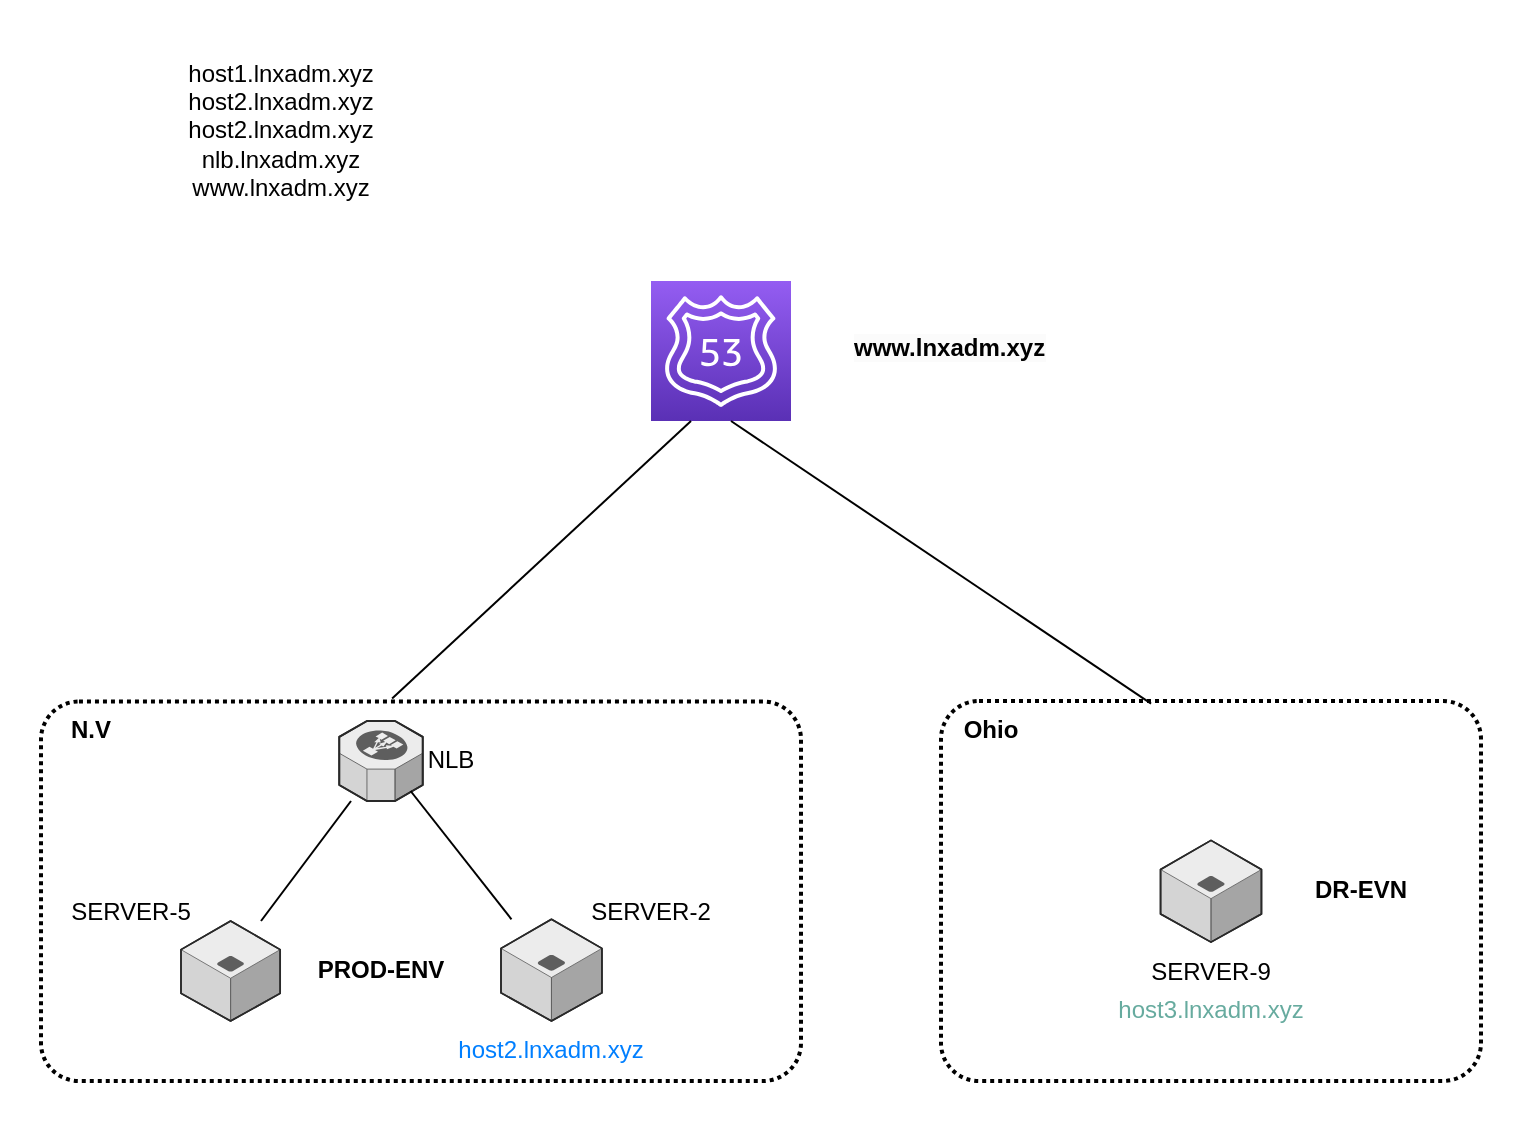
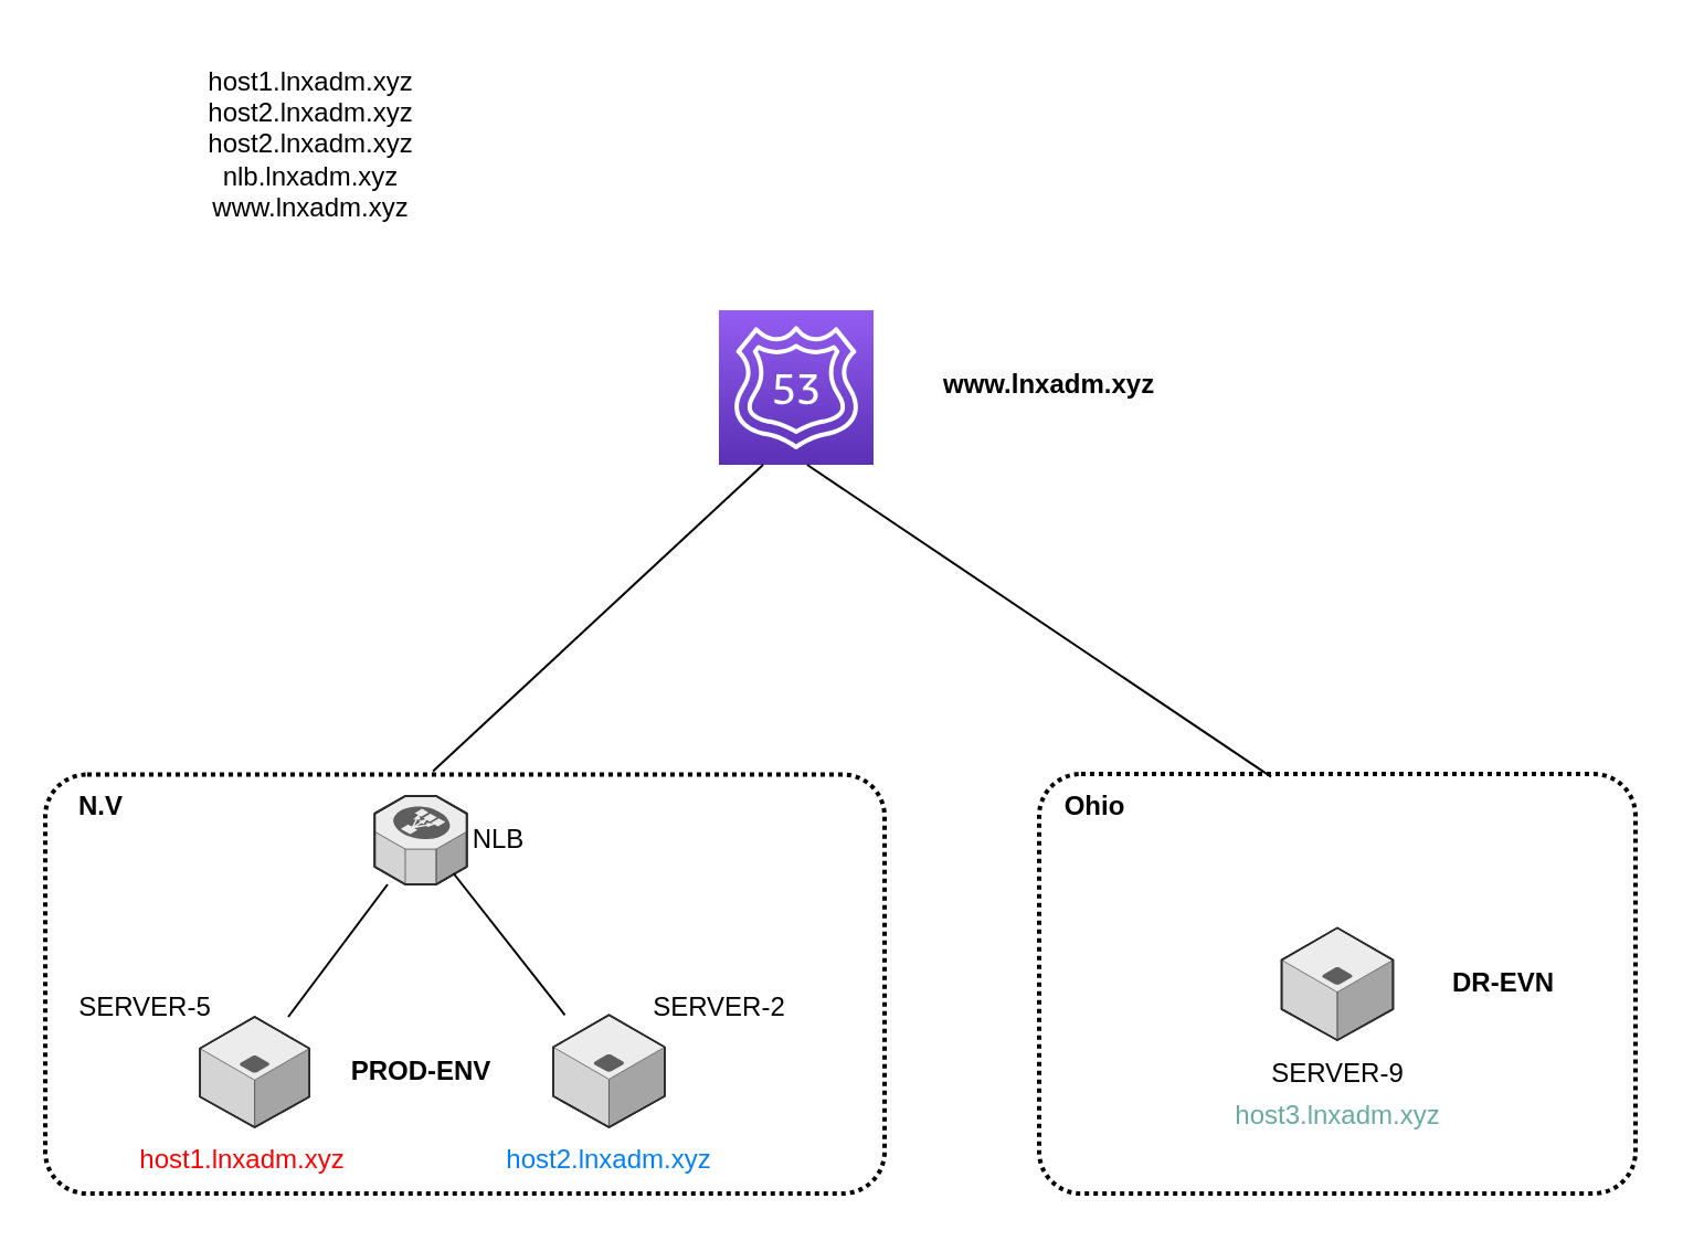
  <mxCell id="0" />
  <mxCell id="1" parent="0" />
  <mxCell id="2" value="" style="verticalLabelPosition=bottom;html=1;verticalAlign=top;strokeWidth=1;align=center;outlineConnect=0;dashed=0;outlineConnect=0;shape=mxgraph.aws3d.application_server;fillColor=#ECECEC;strokeColor=#5E5E5E;aspect=fixed;" vertex="1" parent="1"><mxGeometry x="90" y="460" width="49.6" height="50" as="geometry" /></mxCell>
  <mxCell id="3" value="" style="rounded=1;arcSize=10;dashed=1;fillColor=none;gradientColor=none;dashPattern=1 1;strokeWidth=2;" vertex="1" parent="1"><mxGeometry x="20" y="350.25" width="380" height="189.75" as="geometry" /></mxCell>
  <mxCell id="4" value="" style="verticalLabelPosition=bottom;html=1;verticalAlign=top;strokeWidth=1;align=center;outlineConnect=0;dashed=0;outlineConnect=0;shape=mxgraph.aws3d.application_server;fillColor=#ECECEC;strokeColor=#5E5E5E;aspect=fixed;" vertex="1" parent="1"><mxGeometry x="250" y="459.13" width="50.46" height="50.87" as="geometry" /></mxCell>
  <mxCell id="5" value="" style="rounded=1;arcSize=10;dashed=1;fillColor=none;gradientColor=none;dashPattern=1 1;strokeWidth=2;" vertex="1" parent="1"><mxGeometry x="470" y="350" width="270" height="190" as="geometry" /></mxCell>
  <mxCell id="6" value="" style="verticalLabelPosition=bottom;html=1;verticalAlign=top;strokeWidth=1;align=center;outlineConnect=0;dashed=0;outlineConnect=0;shape=mxgraph.aws3d.elasticLoadBalancing;fillColor=#ECECEC;strokeColor=#5E5E5E;aspect=fixed;" vertex="1" parent="1"><mxGeometry x="169.13" y="360" width="41.74" height="40" as="geometry" /></mxCell>
  <mxCell id="7" value="SERVER-5" style="text;html=1;align=center;verticalAlign=middle;resizable=0;points=[];autosize=1;strokeColor=none;fillColor=none;" vertex="1" parent="1"><mxGeometry x="25" y="440.56" width="80" height="30" as="geometry" /></mxCell>
  <mxCell id="8" value="SERVER-2" style="text;html=1;align=center;verticalAlign=middle;resizable=0;points=[];autosize=1;strokeColor=none;fillColor=none;" vertex="1" parent="1"><mxGeometry x="285" y="440.56" width="80" height="30" as="geometry" /></mxCell>
  <mxCell id="9" value="SERVER-9" style="text;html=1;align=center;verticalAlign=middle;resizable=0;points=[];autosize=1;strokeColor=none;fillColor=none;" vertex="1" parent="1"><mxGeometry x="565" y="470.56" width="80" height="30" as="geometry" /></mxCell>
  <mxCell id="10" value="" style="verticalLabelPosition=bottom;html=1;verticalAlign=top;strokeWidth=1;align=center;outlineConnect=0;dashed=0;outlineConnect=0;shape=mxgraph.aws3d.application_server;fillColor=#ECECEC;strokeColor=#5E5E5E;aspect=fixed;" vertex="1" parent="1"><mxGeometry x="579.77" y="419.69" width="50.46" height="50.87" as="geometry" /></mxCell>
  <mxCell id="11" value="NLB" style="text;html=1;align=center;verticalAlign=middle;resizable=0;points=[];autosize=1;strokeColor=none;fillColor=none;" vertex="1" parent="1"><mxGeometry x="200" y="365" width="50" height="30" as="geometry" /></mxCell>
  <mxCell id="12" value="" style="endArrow=none;html=1;rounded=0;" edge="1" parent="1" target="6"><mxGeometry width="50" height="50" relative="1" as="geometry"><mxPoint x="130" y="460" as="sourcePoint" /><mxPoint x="180" y="420" as="targetPoint" /></mxGeometry></mxCell>
  <mxCell id="13" value="" style="endArrow=none;html=1;rounded=0;" edge="1" parent="1" source="4"><mxGeometry width="50" height="50" relative="1" as="geometry"><mxPoint x="154.8" y="445" as="sourcePoint" /><mxPoint x="204.8" y="395" as="targetPoint" /></mxGeometry></mxCell>
+ <mxCell id="14" value="&lt;font color=&quot;#ff0000&quot;&gt;host1.lnxadm.xyz&lt;/font&gt;" style="text;html=1;align=center;verticalAlign=middle;resizable=0;points=[];autosize=1;strokeColor=none;fillColor=none;" vertex="1" parent="1"><mxGeometry x="49.13" y="510" width="120" height="30" as="geometry" /></mxCell>
  <mxCell id="15" value="&lt;font color=&quot;#007fff&quot;&gt;host2.lnxadm.xyz&lt;/font&gt;" style="text;html=1;align=center;verticalAlign=middle;resizable=0;points=[];autosize=1;strokeColor=none;fillColor=none;" vertex="1" parent="1"><mxGeometry x="215.23" y="510" width="120" height="30" as="geometry" /></mxCell>
  <mxCell id="16" value="&lt;font color=&quot;#67ab9f&quot;&gt;host3.lnxadm.xyz&lt;/font&gt;" style="text;html=1;align=center;verticalAlign=middle;resizable=0;points=[];autosize=1;strokeColor=none;fillColor=none;" vertex="1" parent="1"><mxGeometry x="545" y="490" width="120" height="30" as="geometry" /></mxCell>
  <mxCell id="17" value="" style="sketch=0;points=[[0,0,0],[0.25,0,0],[0.5,0,0],[0.75,0,0],[1,0,0],[0,1,0],[0.25,1,0],[0.5,1,0],[0.75,1,0],[1,1,0],[0,0.25,0],[0,0.5,0],[0,0.75,0],[1,0.25,0],[1,0.5,0],[1,0.75,0]];outlineConnect=0;fontColor=#232F3E;gradientColor=#945DF2;gradientDirection=north;fillColor=#5A30B5;strokeColor=#ffffff;dashed=0;verticalLabelPosition=bottom;verticalAlign=top;align=center;html=1;fontSize=12;fontStyle=0;aspect=fixed;shape=mxgraph.aws4.resourceIcon;resIcon=mxgraph.aws4.route_53;" vertex="1" parent="1"><mxGeometry x="325" y="140" width="70" height="70" as="geometry" /></mxCell>
  <mxCell id="18" value="host1.lnxadm.xyz&lt;br&gt;host2.lnxadm.xyz&lt;br&gt;host2.lnxadm.xyz&lt;br&gt;nlb.lnxadm.xyz&lt;br&gt;www.lnxadm.xyz" style="text;html=1;align=center;verticalAlign=middle;resizable=0;points=[];autosize=1;strokeColor=none;fillColor=none;" vertex="1" parent="1"><mxGeometry x="80" y="20" width="120" height="90" as="geometry" /></mxCell>
  <mxCell id="19" value="&lt;b&gt;N.V&lt;/b&gt;" style="text;html=1;align=center;verticalAlign=middle;resizable=0;points=[];autosize=1;strokeColor=none;fillColor=none;" vertex="1" parent="1"><mxGeometry x="25" y="350.25" width="40" height="30" as="geometry" /></mxCell>
  <mxCell id="20" value="&lt;b&gt;Ohio&lt;/b&gt;" style="text;html=1;align=center;verticalAlign=middle;resizable=0;points=[];autosize=1;strokeColor=none;fillColor=none;" vertex="1" parent="1"><mxGeometry x="470" y="350.25" width="50" height="30" as="geometry" /></mxCell>
  <mxCell id="21" value="&lt;span style=&quot;color: rgb(0, 0, 0); font-family: Helvetica; font-size: 12px; font-style: normal; font-variant-ligatures: normal; font-variant-caps: normal; letter-spacing: normal; orphans: 2; text-align: center; text-indent: 0px; text-transform: none; widows: 2; word-spacing: 0px; -webkit-text-stroke-width: 0px; background-color: rgb(251, 251, 251); text-decoration-thickness: initial; text-decoration-style: initial; text-decoration-color: initial; float: none; display: inline !important;&quot;&gt;&lt;b&gt;www.lnxadm.xyz&lt;/b&gt;&lt;/span&gt;" style="text;whiteSpace=wrap;html=1;" vertex="1" parent="1"><mxGeometry x="425" y="160" width="90" height="30" as="geometry" /></mxCell>
  <mxCell id="22" value="" style="endArrow=none;html=1;rounded=0;exitX=0.462;exitY=-0.008;exitDx=0;exitDy=0;exitPerimeter=0;" edge="1" parent="1" source="3"><mxGeometry width="50" height="50" relative="1" as="geometry"><mxPoint x="295" y="260" as="sourcePoint" /><mxPoint x="345" y="210" as="targetPoint" /></mxGeometry></mxCell>
  <mxCell id="23" value="" style="endArrow=none;html=1;rounded=0;exitX=0.389;exitY=0.007;exitDx=0;exitDy=0;exitPerimeter=0;" edge="1" parent="1" source="5"><mxGeometry width="50" height="50" relative="1" as="geometry"><mxPoint x="315" y="260" as="sourcePoint" /><mxPoint x="365" y="210" as="targetPoint" /></mxGeometry></mxCell>
  <mxCell id="24" value="&lt;b&gt;PROD-ENV&lt;/b&gt;" style="text;html=1;align=center;verticalAlign=middle;resizable=0;points=[];autosize=1;strokeColor=none;fillColor=none;" vertex="1" parent="1"><mxGeometry x="145" y="469.57" width="90" height="30" as="geometry" /></mxCell>
  <mxCell id="25" value="&lt;b&gt;DR-EVN&lt;/b&gt;" style="text;html=1;align=center;verticalAlign=middle;resizable=0;points=[];autosize=1;strokeColor=none;fillColor=none;" vertex="1" parent="1"><mxGeometry x="645" y="430.13" width="70" height="30" as="geometry" /></mxCell>
